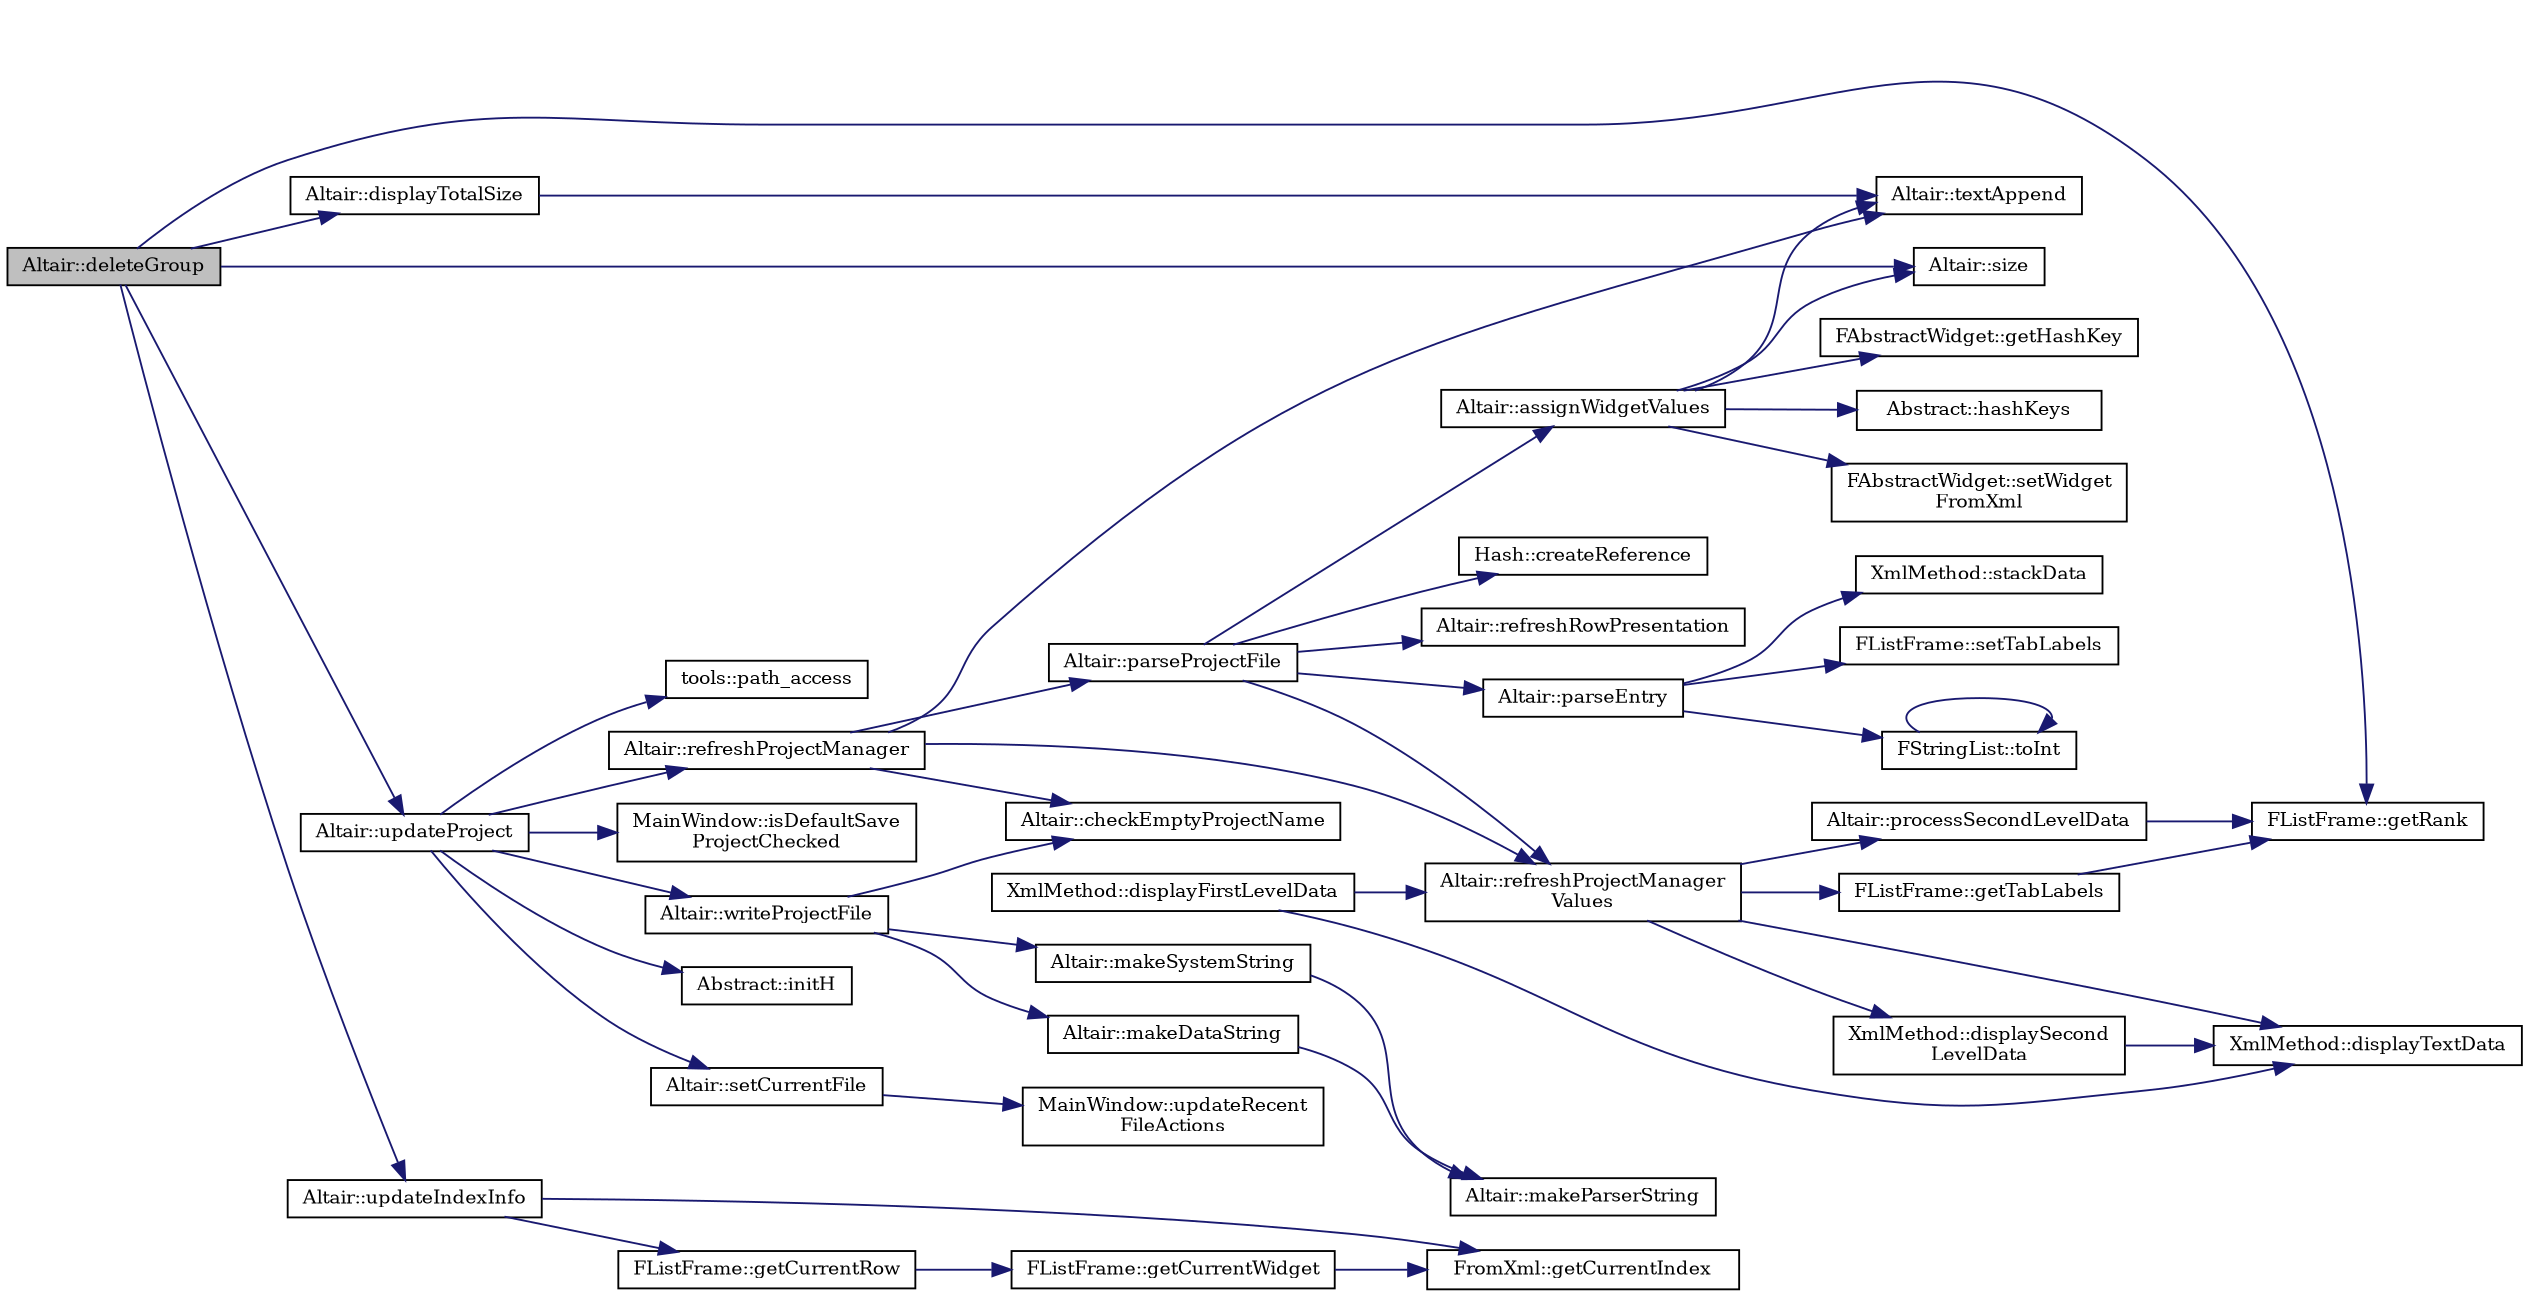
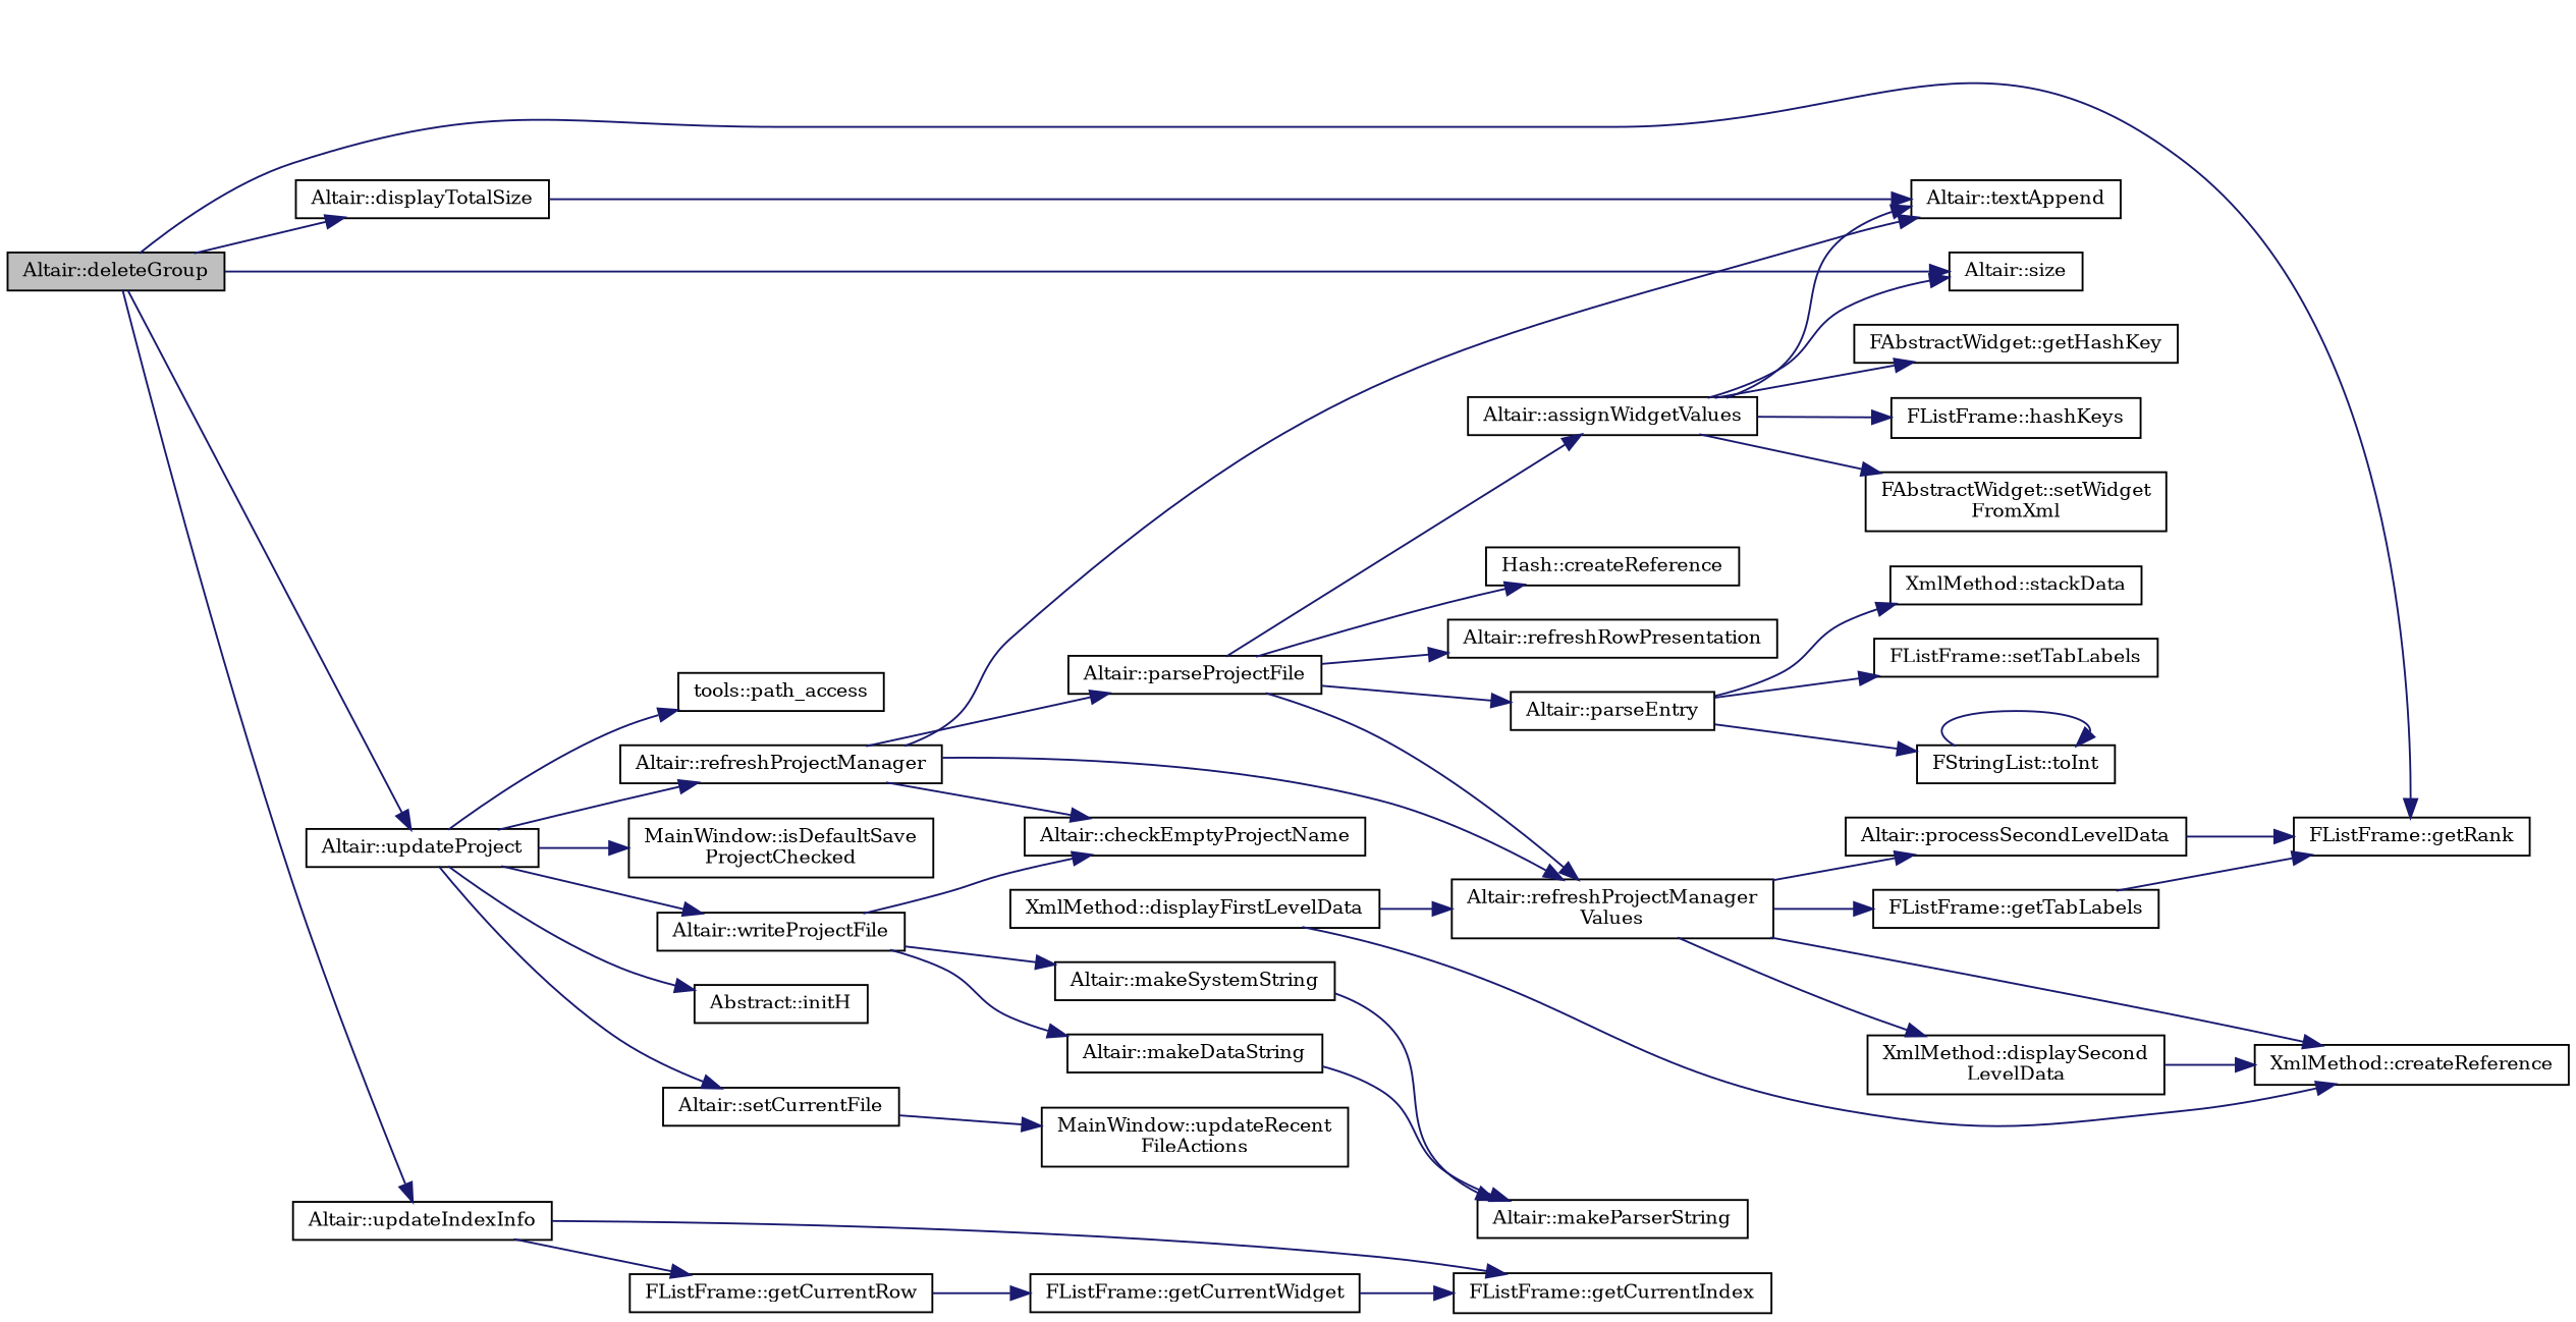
  digraph {
    fontname="DejaVu Serif"
    rankdir=LR
    node [color=black fillcolor=white fontname="DejaVu Serif" fontsize=10 shape=record style=filled]
    edge [color=midnightblue fontname="DejaVu Serif" fontsize=10 labelfontname=Helvetica labelfontsize=10 style=solid]
    n1 [fillcolor=grey75 fontcolor=black height=0.2 label="Altair::deleteGroup" width=0.4]
    n2 [height=0.2 label="Altair::displayTotalSize" width=0.4]
    n3 [height=0.2 label="FListFrame::getRank" width=0.4]
    n4 [height=0.2 label="Altair::size" width=0.4]
    n5 [height=0.2 label="Altair::updateIndexInfo" width=0.4]
    n6 [height=0.2 label="Altair::updateProject" width=0.4]
    n7 [height=0.2 label="Altair::textAppend" width=0.4]
-   n8 [height=0.2 label="FromXml::getCurrentIndex" width=0.4]
+   n8 [height=0.2 label="FListFrame::getCurrentIndex" width=0.4]
    n9 [height=0.2 label="FListFrame::getCurrentRow" width=0.4]
    n10 [height=0.2 label="Altair::setCurrentFile" width=0.4]
    n11 [height=0.2 label="MainWindow::isDefaultSave\lProjectChecked" width=0.4]
    n12 [height=0.2 label="Altair::writeProjectFile" width=0.4]
    n13 [height=0.2 label="Abstract::initH" width=0.4]
    n14 [height=0.2 label="tools::path_access" width=0.4]
    n15 [height=0.2 label="Altair::refreshProjectManager" width=0.4]
    n16 [height=0.2 label="FListFrame::getCurrentWidget" width=0.4]
    n17 [height=0.2 label="MainWindow::updateRecent\lFileActions" width=0.4]
    n18 [height=0.2 label="Altair::checkEmptyProjectName" width=0.4]
    n19 [height=0.2 label="Altair::makeDataString" width=0.4]
    n20 [height=0.2 label="Altair::makeSystemString" width=0.4]
    n21 [height=0.2 label="Altair::parseProjectFile" width=0.4]
    n22 [height=0.2 label="Altair::refreshProjectManager\lValues" width=0.4]
    n23 [height=0.2 label="Altair::makeParserString" width=0.4]
    n24 [height=0.2 label="Altair::parseEntry" width=0.4]
    n25 [height=0.2 label="Altair::assignWidgetValues" width=0.4]
    n26 [height=0.2 label="Altair::refreshRowPresentation" width=0.4]
    n27 [height=0.2 label="Hash::createReference" width=0.4]
    n28 [height=0.2 label="FListFrame::getTabLabels" width=0.4]
    n29 [height=0.2 label="Altair::processSecondLevelData" width=0.4]
    n30 [height=0.2 label="XmlMethod::displaySecond\lLevelData" width=0.4]
-   n31 [height=0.2 label="XmlMethod::displayTextData" width=0.4]
+   n31 [height=0.2 label="XmlMethod::createReference" width=0.4]
    n32 [height=0.2 label="FStringList::toInt" width=0.4]
    n33 [height=0.2 label="XmlMethod::stackData" width=0.4]
    n34 [height=0.2 label="FListFrame::setTabLabels" width=0.4]
    n35 [height=0.2 label="FAbstractWidget::getHashKey" width=0.4]
-   n36 [height=0.2 label="Abstract::hashKeys" width=0.4]
+   n36 [height=0.2 label="FListFrame::hashKeys" width=0.4]
    n37 [height=0.2 label="FAbstractWidget::setWidget\lFromXml" width=0.4]
    n38 [height=0.2 label="XmlMethod::displayFirstLevelData" width=0.4]
    n1 -> n2
    n1 -> n3
    n1 -> n4
    n1 -> n5
    n1 -> n6
    n2 -> n7
    n5 -> n8
    n5 -> n9
    n6 -> n10
    n6 -> n11
    n6 -> n12
    n6 -> n13
    n6 -> n14
    n6 -> n15
    n9 -> n16
    n10 -> n17
    n12 -> n18
    n12 -> n19
    n12 -> n20
    n15 -> n7
    n15 -> n18
    n15 -> n21
    n15 -> n22
    n16 -> n8
    n19 -> n23
    n20 -> n23
    n21 -> n22
    n21 -> n24
    n21 -> n25
    n21 -> n26
    n21 -> n27
    n22 -> n28
    n22 -> n29
    n22 -> n30
    n22 -> n31
    n24 -> n32
    n24 -> n33
    n24 -> n34
    n25 -> n4
    n25 -> n7
    n25 -> n35
    n25 -> n36
    n25 -> n37
    n28 -> n3
    n29 -> n3
    n30 -> n31
    n32 -> n32
    n38 -> n22
    n38 -> n31
  }
